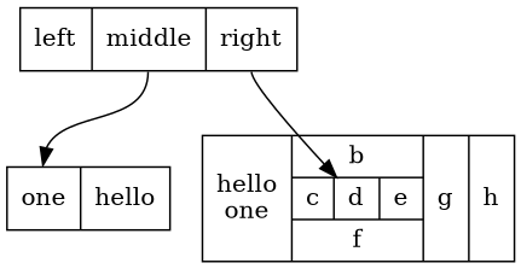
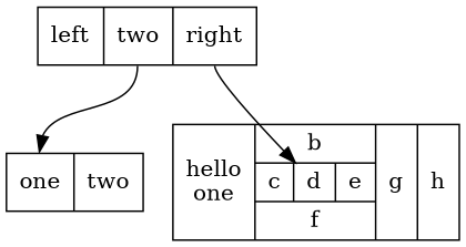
  digraph {
    node [shape=record]
-   n1 [height=0.50 label="<f0> left|<f1> middle|<f2> right" width=1.86]
-   n2 [height=0.50 label="<f0> one|<f1> hello" width=1.03]
+   n1 [height=0.50 label="<f0> left|<f1> two|<f2> right" width=1.86]
+   n2 [height=0.50 label="<f0> one|<f1> two" width=1.03]
    n3 [height=1.00 label="hello\none |{ b |{c|<here> d|e}| f}| g | h" width=2.33]
    n1 -> n2 [headport=f0 tailport=f1]
    n1 -> n3 [headport=here tailport=f2]
  }
